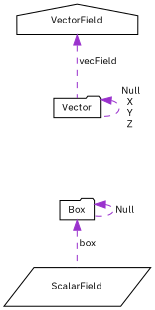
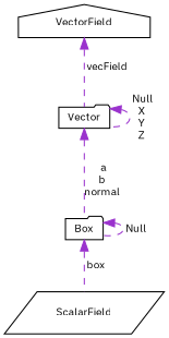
  digraph {
    fontname="IBM Plex Sans"
    node [color=black fillcolor=white fontname="IBM Plex Sans" fontsize=10 shape=folder style=filled]
    edge [color=darkorchid3 dir=back fontname="IBM Plex Sans" fontsize=10 labelfontname=Helvetica labelfontsize=10 style=dashed]
    n1 [height=0.2 label=ScalarField shape=parallelogram width=0.4]
    n2 [height=0.2 label=Box width=0.4]
    n3 [height=0.2 label=Vector width=0.4]
    n4 [height=0.2 label=VectorField shape=house width=0.4]
    n2 -> n1 [label=" box"]
    n2 -> n2 [label=" Null"]
+   n3 -> n2 [label=" a\nb\nnormal"]
    n3 -> n3 [label=" Null\nX\nY\nZ"]
    n4 -> n3 [label=" vecField"]
  }
